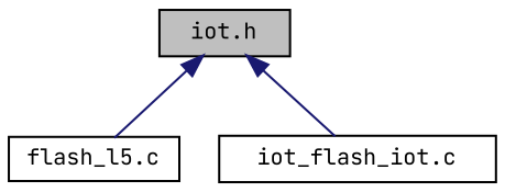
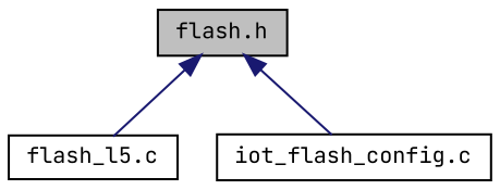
  digraph {
    fontname="JetBrains Mono"
    node [color=black fillcolor=white fontname="JetBrains Mono" fontsize=10 shape=record style=filled]
    edge [color=midnightblue dir=back fontname="JetBrains Mono" fontsize=10 labelfontname=Helvetica labelfontsize=10 style=solid]
-   n1 [fillcolor=grey75 fontcolor=black height=0.2 label="iot.h" width=0.4]
+   n1 [fillcolor=grey75 fontcolor=black height=0.2 label="flash.h" width=0.4]
    n2 [height=0.2 label="flash_l5.c" width=0.4]
-   n3 [height=0.2 label="iot_flash_iot.c" width=0.4]
+   n3 [height=0.2 label="iot_flash_config.c" width=0.4]
    n1 -> n2
    n1 -> n3
  }
